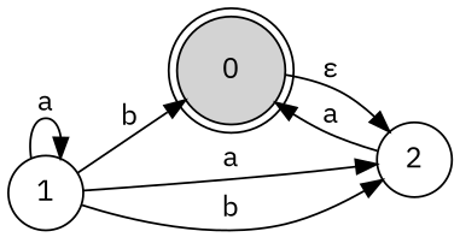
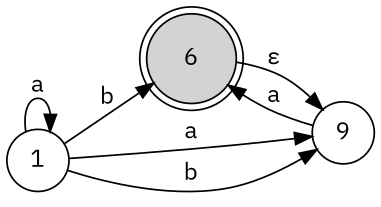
  digraph {
    fontname="IBM Plex Sans"
    rankdir=LR
    node [fontname="IBM Plex Sans" shape=circle]
    edge [fontname="IBM Plex Sans"]
-   0 [fillcolor=lightgrey shape=doublecircle style=filled]
-   2
+   0 [fillcolor=lightgrey shape=doublecircle style=filled label=6]
+   2 [label=9]
    1
    0 -> 2 [label="ε"]
    2 -> 0 [label=a]
    1 -> 0 [label=b]
    1 -> 2 [label=a]
    1 -> 2 [label=b]
    1 -> 1 [label=a]
  }
